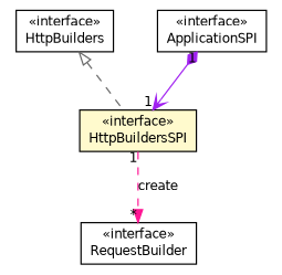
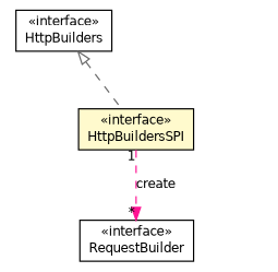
  digraph {
    nodesep=0.25
    ranksep=0.5
    node [fontcolor=black fontname=Helvetica fontsize=10.0 shape=plaintext]
    edge [fontname=Helvetica fontsize=10.0 headport=p labelfontname=Helvetica labelfontsize=10 style=dashed tailport=p fontcolor=black taillabel=1]
    n1 [label=<<table title="org.qiweb.api.http.HttpBuilders" border="0" cellborder="1" cellspacing="0" cellpadding="2" port="p" href="../../api/http/HttpBuilders.html"> 		<tr><td><table border="0" cellspacing="0" cellpadding="1"> <tr><td align="center" balign="center"> &#171;interface&#187; </td></tr> <tr><td align="center" balign="center"> HttpBuilders </td></tr> 		</table></td></tr> 		</table>>]
    n2 [label=<<table title="org.qiweb.spi.http.HttpBuildersSPI" border="0" cellborder="1" cellspacing="0" cellpadding="2" port="p" bgcolor="lemonChiffon" href="./HttpBuildersSPI.html"> 		<tr><td><table border="0" cellspacing="0" cellpadding="1"> <tr><td align="center" balign="center"> &#171;interface&#187; </td></tr> <tr><td align="center" balign="center"> HttpBuildersSPI </td></tr> 		</table></td></tr> 		</table>>]
    n3 [label=<<table title="org.qiweb.spi.http.HttpBuildersSPI.RequestBuilder" border="0" cellborder="1" cellspacing="0" cellpadding="2" port="p" href="./HttpBuildersSPI.RequestBuilder.html"> 		<tr><td><table border="0" cellspacing="0" cellpadding="1"> <tr><td align="center" balign="center"> &#171;interface&#187; </td></tr> <tr><td align="center" balign="center"> RequestBuilder </td></tr> 		</table></td></tr> 		</table>>]
-   n4 [label=<<table title="org.qiweb.spi.ApplicationSPI" border="0" cellborder="1" cellspacing="0" cellpadding="2" port="p" href="../ApplicationSPI.html"> 		<tr><td><table border="0" cellspacing="0" cellpadding="1"> <tr><td align="center" balign="center"> &#171;interface&#187; </td></tr> <tr><td align="center" balign="center"> ApplicationSPI </td></tr> 		</table></td></tr> 		</table>>]
    n1 -> n2 [arrowtail=empty color=gray40 dir=back fontsize=10 fontcolor="" taillabel=""]
    n2 -> n3 [arrowhead=normal color=deeppink headlabel="*" label=create]
-   n4 -> n2 [arrowhead=open arrowtail=diamond color=purple dir=both headlabel=1 style=""]
  }
